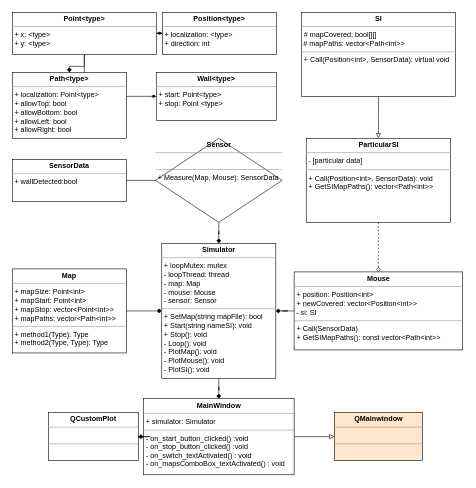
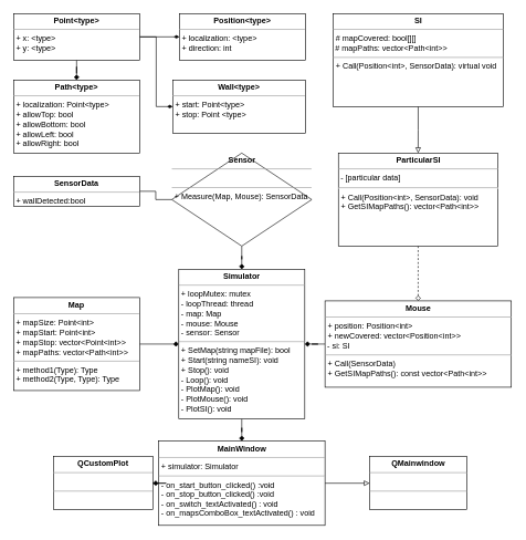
  <mxCell id="0" />
  <mxCell id="1" parent="0" />
  <mxCell id="2" value="" style="edgeStyle=orthogonalEdgeStyle;rounded=0;orthogonalLoop=1;jettySize=auto;html=1;endArrow=diamond;endFill=1;" parent="1" source="3" target="6" edge="1"><mxGeometry relative="1" as="geometry" /></mxCell>
  <mxCell id="3" value="&lt;p style=&quot;margin: 0px ; margin-top: 4px ; text-align: center&quot;&gt;&lt;b&gt;Map&lt;/b&gt;&lt;/p&gt;&lt;hr size=&quot;1&quot;&gt;&lt;p style=&quot;margin: 0px ; margin-left: 4px&quot;&gt;+ mapSize: Point&amp;lt;int&amp;gt;&lt;br&gt;+ mapStart: Point&amp;lt;int&amp;gt;&lt;/p&gt;&lt;p style=&quot;margin: 0px ; margin-left: 4px&quot;&gt;+ mapStop: vector&amp;lt;Point&amp;lt;int&amp;gt;&amp;gt;&lt;/p&gt;&lt;p style=&quot;margin: 0px ; margin-left: 4px&quot;&gt;+ mapPaths: vector&amp;lt;Path&amp;lt;int&amp;gt;&amp;gt;&lt;/p&gt;&lt;hr size=&quot;1&quot;&gt;&lt;p style=&quot;margin: 0px ; margin-left: 4px&quot;&gt;+ method1(Type): Type&lt;br&gt;+ method2(Type, Type): Type&lt;/p&gt;" style="verticalAlign=top;align=left;overflow=fill;fontSize=12;fontFamily=Helvetica;html=1;rounded=0;shadow=0;comic=0;labelBackgroundColor=none;strokeWidth=1" parent="1" vertex="1"><mxGeometry x="20" y="447.5" width="190" height="140" as="geometry" /></mxCell>
  <mxCell id="4" value="" style="edgeStyle=orthogonalEdgeStyle;rounded=0;orthogonalLoop=1;jettySize=auto;html=1;endArrow=diamond;endFill=1;" parent="1" source="6" target="8" edge="1"><mxGeometry relative="1" as="geometry" /></mxCell>
  <mxCell id="5" style="edgeStyle=orthogonalEdgeStyle;rounded=0;orthogonalLoop=1;jettySize=auto;html=1;exitX=0.5;exitY=1;exitDx=0;exitDy=0;endArrow=diamondThin;endFill=1;" edge="1" parent="1" source="6"><mxGeometry relative="1" as="geometry"><mxPoint x="364" y="630" as="targetPoint" /></mxGeometry></mxCell>
  <mxCell id="6" value="&lt;p style=&quot;margin: 0px ; margin-top: 4px ; text-align: center&quot;&gt;&lt;b&gt;Simulator&lt;/b&gt;&lt;/p&gt;&lt;hr size=&quot;1&quot;&gt;&lt;p style=&quot;margin: 0px ; margin-left: 4px&quot;&gt;+ loopMutex: mutex&lt;/p&gt;&lt;p style=&quot;margin: 0px ; margin-left: 4px&quot;&gt;- loopThread: thread&lt;/p&gt;&lt;p style=&quot;margin: 0px ; margin-left: 4px&quot;&gt;- map: Map&lt;br&gt;&lt;/p&gt;&lt;p style=&quot;margin: 0px ; margin-left: 4px&quot;&gt;- mouse: Mouse&lt;/p&gt;&lt;p style=&quot;margin: 0px ; margin-left: 4px&quot;&gt;- sensor: Sensor&lt;/p&gt;&lt;hr size=&quot;1&quot;&gt;&lt;p style=&quot;margin: 0px ; margin-left: 4px&quot;&gt;+ SetMap(string mapFile): bool&lt;/p&gt;&lt;p style=&quot;margin: 0px ; margin-left: 4px&quot;&gt;+ Start(string nameSI): void&lt;/p&gt;&lt;p style=&quot;margin: 0px ; margin-left: 4px&quot;&gt;+ Stop(): void&lt;/p&gt;&lt;p style=&quot;margin: 0px ; margin-left: 4px&quot;&gt;- Loop(): void&lt;/p&gt;&lt;p style=&quot;margin: 0px ; margin-left: 4px&quot;&gt;&lt;span&gt;- PlotMap(): void&lt;/span&gt;&lt;br&gt;&lt;/p&gt;&lt;p style=&quot;margin: 0px 0px 0px 4px&quot;&gt;- PlotMouse(): void&lt;/p&gt;&lt;p style=&quot;margin: 0px 0px 0px 4px&quot;&gt;- PlotSI(): void&lt;/p&gt;" style="verticalAlign=top;align=left;overflow=fill;fontSize=12;fontFamily=Helvetica;html=1;rounded=0;shadow=0;comic=0;labelBackgroundColor=none;strokeWidth=1" parent="1" vertex="1"><mxGeometry x="269" y="405" width="190" height="225" as="geometry" /></mxCell>
  <mxCell id="7" value="" style="edgeStyle=orthogonalEdgeStyle;rounded=0;orthogonalLoop=1;jettySize=auto;html=1;endArrow=block;endFill=0;" parent="1" source="8" target="9" edge="1"><mxGeometry relative="1" as="geometry" /></mxCell>
  <mxCell id="8" value="&lt;p style=&quot;margin: 0px ; margin-top: 4px ; text-align: center&quot;&gt;&lt;b&gt;MainWindow&lt;/b&gt;&lt;/p&gt;&lt;hr size=&quot;1&quot;&gt;&lt;p style=&quot;margin: 0px ; margin-left: 4px&quot;&gt;+ simulator: Simulator&lt;br&gt;&lt;/p&gt;&lt;hr size=&quot;1&quot;&gt;&lt;p style=&quot;margin: 0px ; margin-left: 4px&quot;&gt;&lt;span&gt;- on_start_button_clicked() :void&lt;/span&gt;&lt;br&gt;&lt;/p&gt;&lt;p style=&quot;margin: 0px 0px 0px 4px&quot;&gt;- on_stop_button_clicked() :void&lt;/p&gt;&lt;p style=&quot;margin: 0px 0px 0px 4px&quot;&gt;-&amp;nbsp;on_switch_textActivated() : void&lt;br&gt;&lt;/p&gt;&lt;p style=&quot;margin: 0px ; margin-left: 4px&quot;&gt;-&amp;nbsp;on_mapsComboBox_textActivated() : void&lt;/p&gt;" style="verticalAlign=top;align=left;overflow=fill;fontSize=12;fontFamily=Helvetica;html=1;rounded=0;shadow=0;comic=0;labelBackgroundColor=none;strokeWidth=1" parent="1" vertex="1"><mxGeometry x="238.5" y="663.5" width="251" height="127" as="geometry" /></mxCell>
- <mxCell id="9" value="&lt;p style=&quot;margin: 0px ; margin-top: 4px ; text-align: center&quot;&gt;&lt;b&gt;QMainwindow&lt;/b&gt;&lt;/p&gt;&lt;hr size=&quot;1&quot;&gt;&lt;p style=&quot;margin: 0px ; margin-left: 4px&quot;&gt;&lt;br&gt;&lt;/p&gt;&lt;hr size=&quot;1&quot;&gt;&lt;p style=&quot;margin: 0px ; margin-left: 4px&quot;&gt;&lt;br&gt;&lt;/p&gt;" style="verticalAlign=top;align=left;overflow=fill;fontSize=12;fontFamily=Helvetica;html=1;rounded=0;shadow=0;comic=0;labelBackgroundColor=none;strokeWidth=1;fillColor=#ffe6cc;" parent="1" vertex="1"><mxGeometry x="556.69" y="687" width="146.5" height="80" as="geometry" /></mxCell>
+ <mxCell id="9" value="&lt;p style=&quot;margin: 0px ; margin-top: 4px ; text-align: center&quot;&gt;&lt;b&gt;QMainwindow&lt;/b&gt;&lt;/p&gt;&lt;hr size=&quot;1&quot;&gt;&lt;p style=&quot;margin: 0px ; margin-left: 4px&quot;&gt;&lt;br&gt;&lt;/p&gt;&lt;hr size=&quot;1&quot;&gt;&lt;p style=&quot;margin: 0px ; margin-left: 4px&quot;&gt;&lt;br&gt;&lt;/p&gt;" style="verticalAlign=top;align=left;overflow=fill;fontSize=12;fontFamily=Helvetica;html=1;rounded=0;shadow=0;comic=0;labelBackgroundColor=none;strokeWidth=1" parent="1" vertex="1"><mxGeometry x="556.69" y="687" width="146.5" height="80" as="geometry" /></mxCell>
  <mxCell id="10" value="" style="edgeStyle=orthogonalEdgeStyle;rounded=0;orthogonalLoop=1;jettySize=auto;html=1;endArrow=diamond;endFill=1;" parent="1" source="11" target="6" edge="1"><mxGeometry relative="1" as="geometry" /></mxCell>
  <mxCell id="11" value="&lt;p style=&quot;margin: 0px ; margin-top: 4px ; text-align: center&quot;&gt;&lt;b&gt;Mouse&lt;/b&gt;&lt;/p&gt;&lt;hr size=&quot;1&quot;&gt;&lt;p style=&quot;margin: 0px ; margin-left: 4px&quot;&gt;+ position: Position&amp;lt;int&amp;gt;&lt;/p&gt;&lt;p style=&quot;margin: 0px ; margin-left: 4px&quot;&gt;&lt;span&gt;+ newCovered: vector&amp;lt;Position&amp;lt;int&amp;gt;&amp;gt;&lt;/span&gt;&lt;/p&gt;&lt;div&gt;&amp;nbsp;- si: SI&lt;/div&gt;&lt;hr size=&quot;1&quot;&gt;&lt;p style=&quot;margin: 0px ; margin-left: 4px&quot;&gt;+ Call(SensorData)&lt;/p&gt;&lt;p style=&quot;margin: 0px ; margin-left: 4px&quot;&gt;+ GetSIMapPaths(): const vector&amp;lt;Path&amp;lt;int&amp;gt;&amp;gt;&lt;/p&gt;&lt;p style=&quot;margin: 0px 0px 0px 4px&quot;&gt;&lt;br&gt;&lt;/p&gt;&lt;p style=&quot;margin: 0px ; margin-left: 4px&quot;&gt;&lt;br&gt;&lt;/p&gt;" style="verticalAlign=top;align=left;overflow=fill;fontSize=12;fontFamily=Helvetica;html=1;rounded=0;shadow=0;comic=0;labelBackgroundColor=none;strokeWidth=1" parent="1" vertex="1"><mxGeometry x="489.5" y="452.5" width="280.88" height="130" as="geometry" /></mxCell>
  <mxCell id="12" value="" style="edgeStyle=orthogonalEdgeStyle;rounded=0;orthogonalLoop=1;jettySize=auto;html=1;endArrow=block;endFill=0;entryX=0.5;entryY=0;entryDx=0;entryDy=0;" parent="1" source="13" target="15" edge="1"><mxGeometry relative="1" as="geometry"><mxPoint x="618.75" y="200" as="targetPoint" /></mxGeometry></mxCell>
  <mxCell id="13" value="&lt;p style=&quot;margin: 0px ; margin-top: 4px ; text-align: center&quot;&gt;&lt;b&gt;SI&lt;/b&gt;&lt;/p&gt;&lt;hr size=&quot;1&quot;&gt;&lt;p style=&quot;margin: 0px ; margin-left: 4px&quot;&gt;&lt;span&gt;# mapCovered: bool[][]&lt;/span&gt;&lt;span&gt;&amp;nbsp;&lt;/span&gt;&lt;/p&gt;&amp;nbsp;# mapPaths: vector&amp;lt;Path&amp;lt;int&amp;gt;&amp;gt;&lt;hr size=&quot;1&quot;&gt;&lt;p style=&quot;margin: 0px 0px 0px 4px&quot;&gt;+ Call(Position&amp;lt;int&amp;gt;, SensorData): virtual void&lt;/p&gt;&lt;p style=&quot;margin: 0px 0px 0px 4px&quot;&gt;&lt;br&gt;&lt;/p&gt;" style="verticalAlign=top;align=left;overflow=fill;fontSize=12;fontFamily=Helvetica;html=1;rounded=0;shadow=0;comic=0;labelBackgroundColor=none;strokeWidth=1" parent="1" vertex="1"><mxGeometry x="501.69" y="20" width="256.5" height="140" as="geometry" /></mxCell>
  <mxCell id="14" style="edgeStyle=orthogonalEdgeStyle;rounded=0;orthogonalLoop=1;jettySize=auto;html=1;exitX=0.5;exitY=1;exitDx=0;exitDy=0;endArrow=diamond;endFill=0;entryX=0.5;entryY=0;entryDx=0;entryDy=0;dashed=1;" parent="1" source="15" target="11" edge="1"><mxGeometry relative="1" as="geometry"><mxPoint x="540" y="410" as="targetPoint" /></mxGeometry></mxCell>
  <mxCell id="15" value="&lt;p style=&quot;margin: 0px ; margin-top: 4px ; text-align: center&quot;&gt;&lt;b&gt;ParticularSI&lt;/b&gt;&lt;/p&gt;&lt;hr size=&quot;1&quot;&gt;&amp;nbsp;- [particular data]&lt;br&gt;&lt;hr&gt;&lt;p style=&quot;margin: 0px ; margin-left: 4px&quot;&gt;+ Call(Position&amp;lt;int&amp;gt;, SensorData): void&lt;/p&gt;&lt;p style=&quot;margin: 0px ; margin-left: 4px&quot;&gt;+ GetSIMapPaths(): vector&amp;lt;Path&amp;lt;int&amp;gt;&amp;gt;&lt;br&gt;&lt;/p&gt;" style="verticalAlign=top;align=left;overflow=fill;fontSize=12;fontFamily=Helvetica;html=1;rounded=0;shadow=0;comic=0;labelBackgroundColor=none;strokeWidth=1" parent="1" vertex="1"><mxGeometry x="509.69" y="230" width="240.5" height="140" as="geometry" /></mxCell>
  <mxCell id="16" value="" style="edgeStyle=orthogonalEdgeStyle;rounded=0;orthogonalLoop=1;jettySize=auto;html=1;endArrow=diamond;endFill=1;" parent="1" source="17" target="6" edge="1"><mxGeometry relative="1" as="geometry" /></mxCell>
  <mxCell id="17" value="&lt;p style=&quot;margin: 0px ; margin-top: 4px ; text-align: center&quot;&gt;&lt;b&gt;Sensor&lt;/b&gt;&lt;/p&gt;&lt;hr size=&quot;1&quot;&gt;&lt;p style=&quot;margin: 0px ; margin-left: 4px&quot;&gt;&lt;br&gt;&lt;/p&gt;&lt;hr size=&quot;1&quot;&gt;&lt;p style=&quot;margin: 0px ; margin-left: 4px&quot;&gt;+ Measure(Map, Mouse): SensorData&lt;/p&gt;" style="rhombus;verticalAlign=top;align=left;overflow=fill;fontSize=12;fontFamily=Helvetica;html=1;shadow=0;comic=0;labelBackgroundColor=none;strokeWidth=1;" parent="1" vertex="1"><mxGeometry x="258.5" y="230" width="211" height="140" as="geometry" /></mxCell>
  <mxCell id="18" value="" style="edgeStyle=orthogonalEdgeStyle;rounded=0;orthogonalLoop=1;jettySize=auto;html=1;endArrow=diamond;endFill=1;entryX=0.5;entryY=0;entryDx=0;entryDy=0;" parent="1" source="21" target="22" edge="1"><mxGeometry relative="1" as="geometry"><mxPoint x="115" y="120" as="targetPoint" /></mxGeometry></mxCell>
  <mxCell id="19" value="" style="edgeStyle=orthogonalEdgeStyle;rounded=0;orthogonalLoop=1;jettySize=auto;html=1;endArrow=diamondThin;endFill=1;" edge="1" parent="1" source="21" target="28"><mxGeometry relative="1" as="geometry" /></mxCell>
  <mxCell id="20" style="edgeStyle=orthogonalEdgeStyle;rounded=0;orthogonalLoop=1;jettySize=auto;html=1;entryX=0;entryY=0.5;entryDx=0;entryDy=0;endArrow=diamondThin;endFill=1;" edge="1" parent="1" source="21" target="30"><mxGeometry relative="1" as="geometry" /></mxCell>
- <mxCell id="21" value="&lt;p style=&quot;margin: 0px ; margin-top: 4px ; text-align: center&quot;&gt;&lt;b&gt;Point&amp;lt;type&amp;gt;&lt;/b&gt;&lt;/p&gt;&lt;hr size=&quot;1&quot;&gt;&lt;p style=&quot;margin: 0px ; margin-left: 4px&quot;&gt;+ x: &amp;lt;type&amp;gt;&lt;br&gt;&lt;/p&gt;&lt;p style=&quot;margin: 0px ; margin-left: 4px&quot;&gt;+ y: &amp;lt;type&amp;gt;&lt;/p&gt;&lt;p style=&quot;margin: 0px ; margin-left: 4px&quot;&gt;&lt;br&gt;&lt;/p&gt;" style="verticalAlign=top;align=left;overflow=fill;fontSize=12;fontFamily=Helvetica;html=1;rounded=0;shadow=0;comic=0;labelBackgroundColor=none;strokeWidth=1" parent="1" vertex="1"><mxGeometry x="20" y="20" width="240" height="70" as="geometry" /></mxCell>
+ <mxCell id="21" value="&lt;p style=&quot;margin: 0px ; margin-top: 4px ; text-align: center&quot;&gt;&lt;b&gt;Point&amp;lt;type&amp;gt;&lt;/b&gt;&lt;/p&gt;&lt;hr size=&quot;1&quot;&gt;&lt;p style=&quot;margin: 0px ; margin-left: 4px&quot;&gt;+ x: &amp;lt;type&amp;gt;&lt;br&gt;&lt;/p&gt;&lt;p style=&quot;margin: 0px ; margin-left: 4px&quot;&gt;+ y: &amp;lt;type&amp;gt;&lt;/p&gt;&lt;p style=&quot;margin: 0px ; margin-left: 4px&quot;&gt;&lt;br&gt;&lt;/p&gt;" style="verticalAlign=top;align=left;overflow=fill;fontSize=12;fontFamily=Helvetica;html=1;rounded=0;shadow=0;comic=0;labelBackgroundColor=none;strokeWidth=1" parent="1" vertex="1"><mxGeometry x="20" y="20" width="190" height="70" as="geometry" /></mxCell>
  <mxCell id="22" value="&lt;p style=&quot;margin: 0px ; margin-top: 4px ; text-align: center&quot;&gt;&lt;b&gt;Path&amp;lt;type&amp;gt;&lt;/b&gt;&lt;/p&gt;&lt;hr size=&quot;1&quot;&gt;&lt;p style=&quot;margin: 0px ; margin-left: 4px&quot;&gt;+ localization: Point&amp;lt;type&amp;gt;&lt;br&gt;&lt;/p&gt;&lt;p style=&quot;margin: 0px ; margin-left: 4px&quot;&gt;+ allowTop: bool&lt;/p&gt;&lt;p style=&quot;margin: 0px ; margin-left: 4px&quot;&gt;+ allowBottom: bool&lt;/p&gt;&lt;p style=&quot;margin: 0px ; margin-left: 4px&quot;&gt;+ allowLeft: bool&lt;/p&gt;&lt;p style=&quot;margin: 0px ; margin-left: 4px&quot;&gt;+ allowRight: bool&lt;/p&gt;&lt;p style=&quot;margin: 0px ; margin-left: 4px&quot;&gt;&lt;br&gt;&lt;/p&gt;" style="verticalAlign=top;align=left;overflow=fill;fontSize=12;fontFamily=Helvetica;html=1;rounded=0;shadow=0;comic=0;labelBackgroundColor=none;strokeWidth=1" parent="1" vertex="1"><mxGeometry x="20" y="120" width="190" height="110" as="geometry" /></mxCell>
  <mxCell id="23" value="" style="edgeStyle=orthogonalEdgeStyle;rounded=0;orthogonalLoop=1;jettySize=auto;html=1;endArrow=diamond;endFill=1;" parent="1" source="24" target="8" edge="1"><mxGeometry relative="1" as="geometry" /></mxCell>
  <mxCell id="24" value="&lt;p style=&quot;margin: 0px ; margin-top: 4px ; text-align: center&quot;&gt;&lt;b&gt;QCustomPlot&lt;/b&gt;&lt;/p&gt;&lt;hr size=&quot;1&quot;&gt;&lt;p style=&quot;margin: 0px ; margin-left: 4px&quot;&gt;&lt;br&gt;&lt;/p&gt;&lt;hr size=&quot;1&quot;&gt;&lt;p style=&quot;margin: 0px ; margin-left: 4px&quot;&gt;&lt;br&gt;&lt;/p&gt;" style="verticalAlign=top;align=left;overflow=fill;fontSize=12;fontFamily=Helvetica;html=1;rounded=0;shadow=0;comic=0;labelBackgroundColor=none;strokeWidth=1" parent="1" vertex="1"><mxGeometry x="80" y="687" width="150" height="80" as="geometry" /></mxCell>
  <mxCell id="25" value="" style="edgeStyle=orthogonalEdgeStyle;rounded=0;orthogonalLoop=1;jettySize=auto;html=1;dashed=0;endArrow=none;endFill=0;" parent="1" source="26" target="17" edge="1"><mxGeometry relative="1" as="geometry" /></mxCell>
- <mxCell id="26" value="&lt;p style=&quot;margin: 0px ; margin-top: 4px ; text-align: center&quot;&gt;&lt;b&gt;SensorData&lt;/b&gt;&lt;/p&gt;&lt;hr size=&quot;1&quot;&gt;&lt;p style=&quot;margin: 0px ; margin-left: 4px&quot;&gt;+ wallDetected:bool&lt;/p&gt;&lt;p style=&quot;margin: 0px ; margin-left: 4px&quot;&gt;&lt;br&gt;&lt;/p&gt;" style="verticalAlign=top;align=left;overflow=fill;fontSize=12;fontFamily=Helvetica;html=1;rounded=0;shadow=0;comic=0;labelBackgroundColor=none;strokeWidth=1" parent="1" vertex="1"><mxGeometry x="20" y="265" width="190" height="70" as="geometry" /></mxCell>
+ <mxCell id="26" value="&lt;p style=&quot;margin: 0px ; margin-top: 4px ; text-align: center&quot;&gt;&lt;b&gt;SensorData&lt;/b&gt;&lt;/p&gt;&lt;hr size=&quot;1&quot;&gt;&lt;p style=&quot;margin: 0px ; margin-left: 4px&quot;&gt;+ wallDetected:bool&lt;/p&gt;&lt;p style=&quot;margin: 0px ; margin-left: 4px&quot;&gt;&lt;br&gt;&lt;/p&gt;" style="verticalAlign=top;align=left;overflow=fill;fontSize=12;fontFamily=Helvetica;html=1;rounded=0;shadow=0;comic=0;labelBackgroundColor=none;strokeWidth=1" parent="1" vertex="1"><mxGeometry x="20" y="265" width="190" height="45" as="geometry" /></mxCell>
  <mxCell id="27" style="edgeStyle=orthogonalEdgeStyle;rounded=0;orthogonalLoop=1;jettySize=auto;html=1;exitX=0.5;exitY=1;exitDx=0;exitDy=0;" parent="1" source="26" target="26" edge="1"><mxGeometry relative="1" as="geometry" /></mxCell>
  <mxCell id="28" value="&lt;p style=&quot;margin: 0px ; margin-top: 4px ; text-align: center&quot;&gt;&lt;b&gt;Position&amp;lt;type&amp;gt;&lt;/b&gt;&lt;/p&gt;&lt;hr size=&quot;1&quot;&gt;&lt;p style=&quot;margin: 0px ; margin-left: 4px&quot;&gt;+ localization: &amp;lt;type&amp;gt;&lt;br&gt;&lt;/p&gt;&lt;p style=&quot;margin: 0px ; margin-left: 4px&quot;&gt;+ direction: int&lt;/p&gt;&lt;p style=&quot;margin: 0px ; margin-left: 4px&quot;&gt;&lt;br&gt;&lt;/p&gt;" style="verticalAlign=top;align=left;overflow=fill;fontSize=12;fontFamily=Helvetica;html=1;rounded=0;shadow=0;comic=0;labelBackgroundColor=none;strokeWidth=1" vertex="1" parent="1"><mxGeometry x="270" y="20" width="190" height="70" as="geometry" /></mxCell>
  <mxCell id="29" style="edgeStyle=orthogonalEdgeStyle;rounded=0;orthogonalLoop=1;jettySize=auto;html=1;exitX=0.5;exitY=1;exitDx=0;exitDy=0;endArrow=diamondThin;endFill=1;" edge="1" parent="1" source="8" target="8"><mxGeometry relative="1" as="geometry" /></mxCell>
  <mxCell id="30" value="&lt;p style=&quot;margin: 0px ; margin-top: 4px ; text-align: center&quot;&gt;&lt;b&gt;Wall&amp;lt;type&amp;gt;&lt;/b&gt;&lt;/p&gt;&lt;hr size=&quot;1&quot;&gt;&lt;p style=&quot;margin: 0px ; margin-left: 4px&quot;&gt;+ start: Point&amp;lt;type&amp;gt;&lt;br&gt;&lt;/p&gt;&lt;p style=&quot;margin: 0px ; margin-left: 4px&quot;&gt;+ stop: Point &amp;lt;type&amp;gt;&lt;/p&gt;&lt;p style=&quot;margin: 0px ; margin-left: 4px&quot;&gt;&lt;br&gt;&lt;/p&gt;" style="verticalAlign=top;align=left;overflow=fill;fontSize=12;fontFamily=Helvetica;html=1;rounded=0;shadow=0;comic=0;labelBackgroundColor=none;strokeWidth=1" vertex="1" parent="1"><mxGeometry x="260" y="120" width="200" height="80" as="geometry" /></mxCell>
